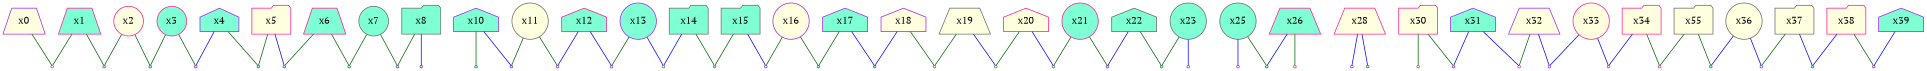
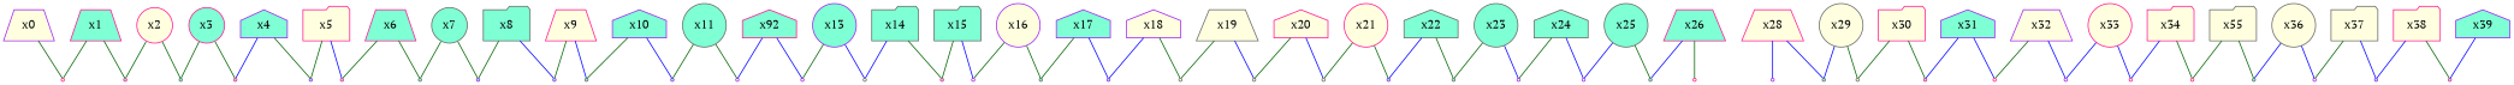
  graph {
    fontname="PT Serif"
    node [color=gray40 fillcolor=aquamarine fontname="PT Serif" shape=point style=filled]
    edge [color=darkgreen fontname="PT Serif"]
    n1 [color=purple fillcolor=lightyellow label=x0 shape=trapezium]
    factor0 [color=deeppink fillcolor=lightyellow]
    n3 [color=deeppink label=x1 shape=trapezium]
    factor1 [color=deeppink]
    n5 [color=deeppink fillcolor=lightyellow label=x2 shape=circle]
    factor2
    n7 [color=deeppink label=x3 shape=circle]
    factor3 [color=deeppink]
    n9 [color=purple label=x4 shape=house]
    factor4 [color=purple]
    n11 [color=deeppink fillcolor=lightyellow label=x5 shape=folder]
    factor5 [color=deeppink]
    n13 [color=deeppink label=x6 shape=trapezium]
    factor6
    n15 [label=x7 shape=circle]
    factor7 [color=purple]
    n17 [label=x8 shape=folder]
    factor8 [color=purple]
+   n19 [color=deeppink fillcolor=lightyellow label=x9 shape=trapezium]
    factor9
    n21 [color=purple label=x10 shape=house]
    factor10 [color=purple]
-   n23 [fillcolor=lightyellow label=x11 shape=circle]
+   n23 [label=x11 shape=circle]
    factor11 [color=purple fillcolor=lightyellow]
-   n25 [color=deeppink label=x12 shape=house]
+   n25 [color=deeppink label=x92 shape=house]
    factor12 [color=purple fillcolor=lightyellow]
    n27 [color=purple label=x13 shape=circle]
    factor13 [fillcolor=lightyellow]
    n29 [label=x14 shape=folder]
    factor14 [color=deeppink]
    n31 [label=x15 shape=folder]
    factor15 [color=purple fillcolor=lightyellow]
    n33 [color=purple fillcolor=lightyellow label=x16 shape=circle]
    factor16
    n35 [color=purple label=x17 shape=house]
    factor17 [color=purple]
    n37 [color=purple fillcolor=lightyellow label=x18 shape=house]
    factor18 [fillcolor=lightyellow]
    n39 [fillcolor=lightyellow label=x19 shape=trapezium]
    factor19 [fillcolor=lightyellow]
    n41 [color=deeppink fillcolor=lightyellow label=x20 shape=house]
    factor20 [fillcolor=lightyellow]
-   n43 [color=deeppink label=x21 shape=circle]
+   n43 [color=deeppink fillcolor=lightyellow label=x21 shape=circle]
    factor21 [color=purple]
    n45 [label=x22 shape=house]
    factor22
    n47 [label=x23 shape=circle]
    factor23 [color=purple fillcolor=lightyellow]
+   n49 [label=x24 shape=house]
    factor24 [color=purple fillcolor=lightyellow]
    n51 [label=x25 shape=circle]
    factor25
    n53 [color=deeppink label=x26 shape=trapezium]
    factor26 [color=deeppink fillcolor=lightyellow]
    factor27 [color=purple fillcolor=lightyellow]
    n56 [color=deeppink fillcolor=lightyellow label=x28 shape=trapezium]
    factor28
+   n58 [fillcolor=lightyellow label=x29 shape=circle]
    factor29 [fillcolor=lightyellow]
    n60 [color=deeppink fillcolor=lightyellow label=x30 shape=folder]
    factor30 [color=deeppink]
    n62 [color=purple label=x31 shape=house]
    factor31 [color=deeppink fillcolor=lightyellow]
    n64 [color=purple fillcolor=lightyellow label=x32 shape=trapezium]
    factor32 [color=purple fillcolor=lightyellow]
    n66 [color=deeppink fillcolor=lightyellow label=x33 shape=circle]
    factor33 [color=deeppink fillcolor=lightyellow]
    n68 [color=deeppink fillcolor=lightyellow label=x34 shape=folder]
    factor34 [color=deeppink fillcolor=lightyellow]
    n70 [fillcolor=lightyellow label=x55 shape=folder]
    factor35
    n72 [fillcolor=lightyellow label=x36 shape=circle]
    factor36 [color=purple fillcolor=lightyellow]
    n74 [fillcolor=lightyellow label=x37 shape=folder]
    factor37 [color=purple]
    n76 [color=deeppink fillcolor=lightyellow label=x38 shape=folder]
    factor38 [color=deeppink]
    n78 [color=purple label=x39 shape=house]
    n1 -- factor0
    n3 -- factor0
    n3 -- factor1
    n5 -- factor1
    n5 -- factor2
    n7 -- factor2
    n7 -- factor3
    n9 -- factor3 [color=blue]
    n9 -- factor4
    n11 -- factor4
    n11 -- factor5 [color=blue]
    n13 -- factor5
    n13 -- factor6
    n15 -- factor6
    n15 -- factor7
    n17 -- factor7
    n17 -- factor8 [color=blue]
+   n19 -- factor8
+   n19 -- factor9 [color=blue]
    n21 -- factor9
    n21 -- factor10 [color=blue]
    n23 -- factor10
    n23 -- factor11
    n25 -- factor11 [color=blue]
    n25 -- factor12 [color=blue]
    n27 -- factor12
    n27 -- factor13 [color=blue]
    n29 -- factor13 [color=blue]
    n29 -- factor14
    n31 -- factor14
    n31 -- factor15 [color=blue]
    n33 -- factor15
    n33 -- factor16
    n35 -- factor16
    n35 -- factor17 [color=blue]
    n37 -- factor17 [color=blue]
    n37 -- factor18
    n39 -- factor18
    n39 -- factor19 [color=blue]
    n41 -- factor19
    n41 -- factor20 [color=blue]
    n43 -- factor20
    n43 -- factor21
    n45 -- factor21 [color=blue]
    n45 -- factor22
    n47 -- factor22
    n47 -- factor23 [color=blue]
+   n49 -- factor23
+   n49 -- factor24 [color=blue]
    n51 -- factor24 [color=blue]
    n51 -- factor25
    n53 -- factor25 [color=blue]
    n53 -- factor26
    n56 -- factor27 [color=blue]
    n56 -- factor28 [color=blue]
+   n58 -- factor28 [color=blue]
+   n58 -- factor29
    n60 -- factor29
    n60 -- factor30
    n62 -- factor30 [color=blue]
    n62 -- factor31 [color=blue]
    n64 -- factor31
    n64 -- factor32 [color=blue]
    n66 -- factor32 [color=blue]
    n66 -- factor33 [color=blue]
    n68 -- factor33 [color=blue]
    n68 -- factor34
    n70 -- factor34
    n70 -- factor35
    n72 -- factor35 [color=blue]
    n72 -- factor36 [color=blue]
    n74 -- factor36
    n74 -- factor37 [color=blue]
    n76 -- factor37 [color=blue]
    n76 -- factor38
    n78 -- factor38 [color=blue]
  }
